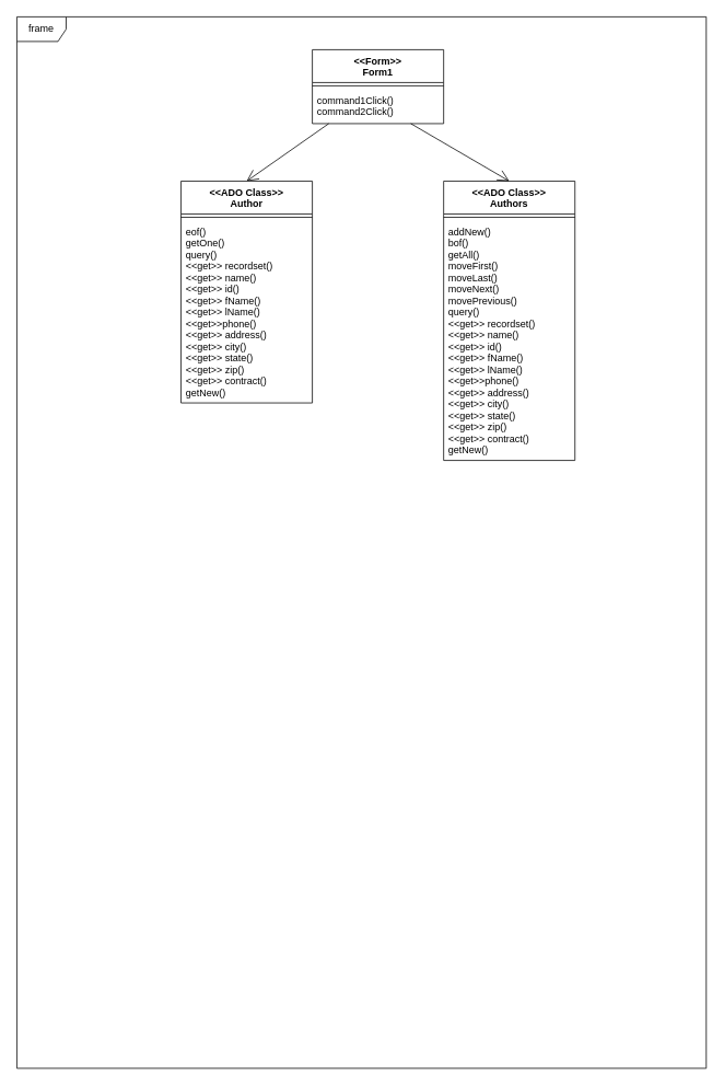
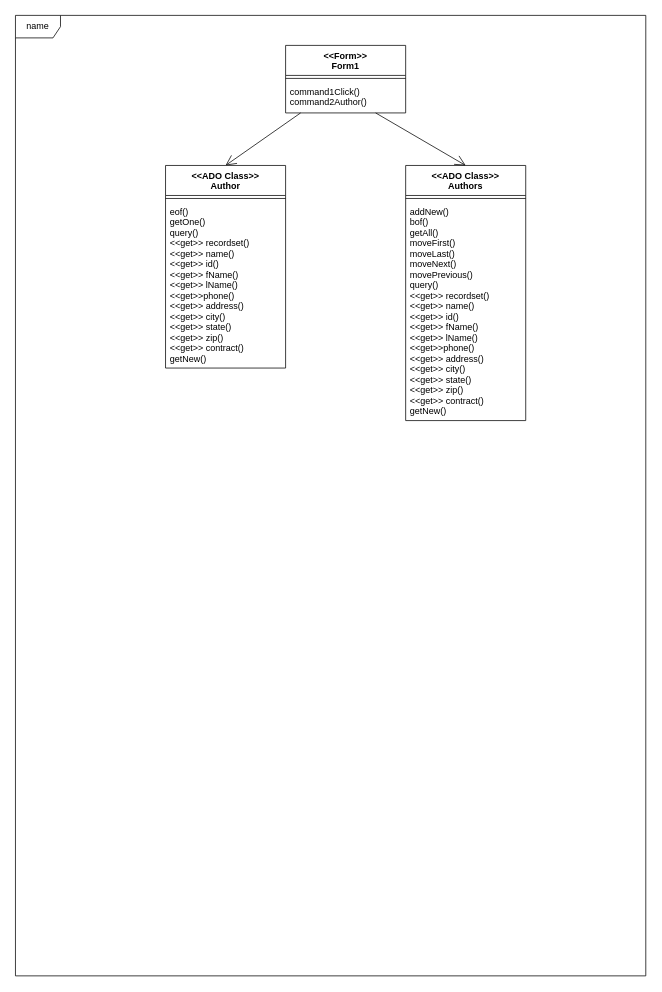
  <mxCell id="0" />
  <mxCell id="1" parent="0" />
- <mxCell id="2" value="frame" style="shape=umlFrame;whiteSpace=wrap;html=1;" vertex="1" parent="1"><mxGeometry width="840" height="1280" as="geometry" x="20" y="20" /></mxCell>
+ <mxCell id="2" value="name" style="shape=umlFrame;whiteSpace=wrap;html=1;" vertex="1" parent="1"><mxGeometry width="840" height="1280" as="geometry" x="20" y="20" /></mxCell>
  <mxCell id="3" value="&lt;&lt;Form&gt;&gt;&#10;Form1" style="swimlane;fontStyle=1;align=center;verticalAlign=top;childLayout=stackLayout;horizontal=1;startSize=40;horizontalStack=0;resizeParent=1;resizeParentMax=0;resizeLast=0;collapsible=1;marginBottom=0;" vertex="1" parent="1"><mxGeometry x="380" y="60" width="160" height="90" as="geometry" /></mxCell>
  <mxCell id="4" value="" style="line;strokeWidth=1;fillColor=none;align=left;verticalAlign=middle;spacingTop=-1;spacingLeft=3;spacingRight=3;rotatable=0;labelPosition=right;points=[];portConstraint=eastwest;" vertex="1" parent="3"><mxGeometry y="40" width="160" height="8" as="geometry" /></mxCell>
- <mxCell id="5" value="command1Click()&#10;command2Click()" style="text;strokeColor=none;fillColor=none;align=left;verticalAlign=top;spacingLeft=4;spacingRight=4;overflow=hidden;rotatable=0;points=[[0,0.5],[1,0.5]];portConstraint=eastwest;" vertex="1" parent="3"><mxGeometry y="48" width="160" height="42" as="geometry" /></mxCell>
+ <mxCell id="5" value="command1Click()&#10;command2Author()" style="text;strokeColor=none;fillColor=none;align=left;verticalAlign=top;spacingLeft=4;spacingRight=4;overflow=hidden;rotatable=0;points=[[0,0.5],[1,0.5]];portConstraint=eastwest;" vertex="1" parent="3"><mxGeometry y="48" width="160" height="42" as="geometry" /></mxCell>
  <mxCell id="6" value="" style="endArrow=open;endFill=1;endSize=12;html=1;entryX=0.5;entryY=0;entryDx=0;entryDy=0;" edge="1" parent="1" target="7"><mxGeometry width="160" relative="1" as="geometry"><mxPoint x="400" y="150" as="sourcePoint" /><mxPoint x="560" y="150" as="targetPoint" /></mxGeometry></mxCell>
  <mxCell id="7" value="&lt;&lt;ADO Class&gt;&gt;&#10;Author" style="swimlane;fontStyle=1;align=center;verticalAlign=top;childLayout=stackLayout;horizontal=1;startSize=40;horizontalStack=0;resizeParent=1;resizeParentMax=0;resizeLast=0;collapsible=1;marginBottom=0;" vertex="1" parent="1"><mxGeometry x="220" y="220" width="160" height="270" as="geometry" /></mxCell>
  <mxCell id="8" value="" style="line;strokeWidth=1;fillColor=none;align=left;verticalAlign=middle;spacingTop=-1;spacingLeft=3;spacingRight=3;rotatable=0;labelPosition=right;points=[];portConstraint=eastwest;" vertex="1" parent="7"><mxGeometry y="40" width="160" height="8" as="geometry" /></mxCell>
  <mxCell id="9" value="eof()&#10;getOne()&#10;query()&#10;&lt;&lt;get&gt;&gt; recordset()&#10;&lt;&lt;get&gt;&gt; name()&#10;&lt;&lt;get&gt;&gt; id()&#10;&lt;&lt;get&gt;&gt; fName()&#10;&lt;&lt;get&gt;&gt; lName()&#10;&lt;&lt;get&gt;&gt;phone()&#10;&lt;&lt;get&gt;&gt; address()&#10;&lt;&lt;get&gt;&gt; city()&#10;&lt;&lt;get&gt;&gt; state()&#10;&lt;&lt;get&gt;&gt; zip()&#10;&lt;&lt;get&gt;&gt; contract()&#10;getNew()" style="text;strokeColor=none;fillColor=none;align=left;verticalAlign=top;spacingLeft=4;spacingRight=4;overflow=hidden;rotatable=0;points=[[0,0.5],[1,0.5]];portConstraint=eastwest;" vertex="1" parent="7"><mxGeometry y="48" width="160" height="222" as="geometry" /></mxCell>
  <mxCell id="10" value="&lt;&lt;ADO Class&gt;&gt;&#10;Authors" style="swimlane;fontStyle=1;align=center;verticalAlign=top;childLayout=stackLayout;horizontal=1;startSize=40;horizontalStack=0;resizeParent=1;resizeParentMax=0;resizeLast=0;collapsible=1;marginBottom=0;" vertex="1" parent="1"><mxGeometry x="540" y="220" width="160" height="340" as="geometry" /></mxCell>
  <mxCell id="11" value="" style="line;strokeWidth=1;fillColor=none;align=left;verticalAlign=middle;spacingTop=-1;spacingLeft=3;spacingRight=3;rotatable=0;labelPosition=right;points=[];portConstraint=eastwest;" vertex="1" parent="10"><mxGeometry y="40" width="160" height="8" as="geometry" /></mxCell>
  <mxCell id="12" value="addNew()&#10;bof()&#10;getAll()&#10;moveFirst()&#10;moveLast()&#10;moveNext()&#10;movePrevious()&#10;query()&#10;&lt;&lt;get&gt;&gt; recordset()&#10;&lt;&lt;get&gt;&gt; name()&#10;&lt;&lt;get&gt;&gt; id()&#10;&lt;&lt;get&gt;&gt; fName()&#10;&lt;&lt;get&gt;&gt; lName()&#10;&lt;&lt;get&gt;&gt;phone()&#10;&lt;&lt;get&gt;&gt; address()&#10;&lt;&lt;get&gt;&gt; city()&#10;&lt;&lt;get&gt;&gt; state()&#10;&lt;&lt;get&gt;&gt; zip()&#10;&lt;&lt;get&gt;&gt; contract()&#10;getNew()" style="text;strokeColor=none;fillColor=none;align=left;verticalAlign=top;spacingLeft=4;spacingRight=4;overflow=hidden;rotatable=0;points=[[0,0.5],[1,0.5]];portConstraint=eastwest;" vertex="1" parent="10"><mxGeometry y="48" width="160" height="292" as="geometry" /></mxCell>
  <mxCell id="13" value="" style="endArrow=open;endFill=1;endSize=12;html=1;entryX=0.5;entryY=0;entryDx=0;entryDy=0;" edge="1" parent="1" target="10"><mxGeometry width="160" relative="1" as="geometry"><mxPoint x="500" y="150" as="sourcePoint" /><mxPoint x="660" y="150" as="targetPoint" /></mxGeometry></mxCell>
